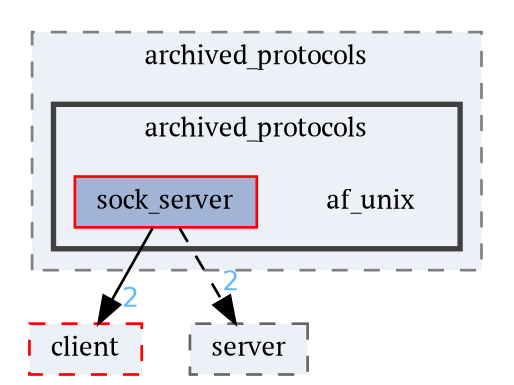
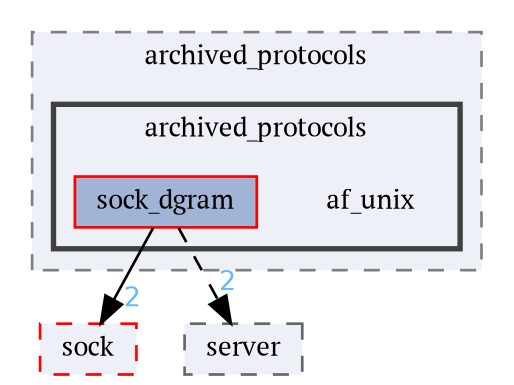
  digraph {
    compound=true
    fontname="PT Serif"
    node [fontname="PT Serif" fontsize=10 shape=box color=red fillcolor="#edf0f7" style="filled,dashed"]
    edge [color=black fontcolor=steelblue1 fontname="PT Serif" fontsize=10 headlabel=2 labeldistance=1.5 labelfontname=Helvetica labelfontsize=10]
    n1 [height=0.2 label=af_unix shape=plaintext width=0.4 color=black fillcolor="" style=""]
-   n2 [fillcolor="#a2b4d6" height=0.2 label=sock_server style=filled width=0.4]
-   n3 [height=0.2 label=client width=0.4]
+   n2 [fillcolor="#a2b4d6" height=0.2 label=sock_dgram style=filled width=0.4]
+   n3 [height=0.2 label=sock width=0.4]
    n4 [color=gray40 height=0.2 label=server width=0.4]
    subgraph cluster_1 {
      bgcolor="#edf0f7"
      fontsize=10
      label=archived_protocols
      pencolor=grey50
      style="filled,dashed"
      subgraph cluster_2 {
        bgcolor="#edf0f7"
        fontsize=10
        pencolor=grey25
        style="filled,bold"
        n1
        n2
      }
    }
    n2 -> n3 [style=solid]
    n2 -> n4 [style=dashed]
  }
